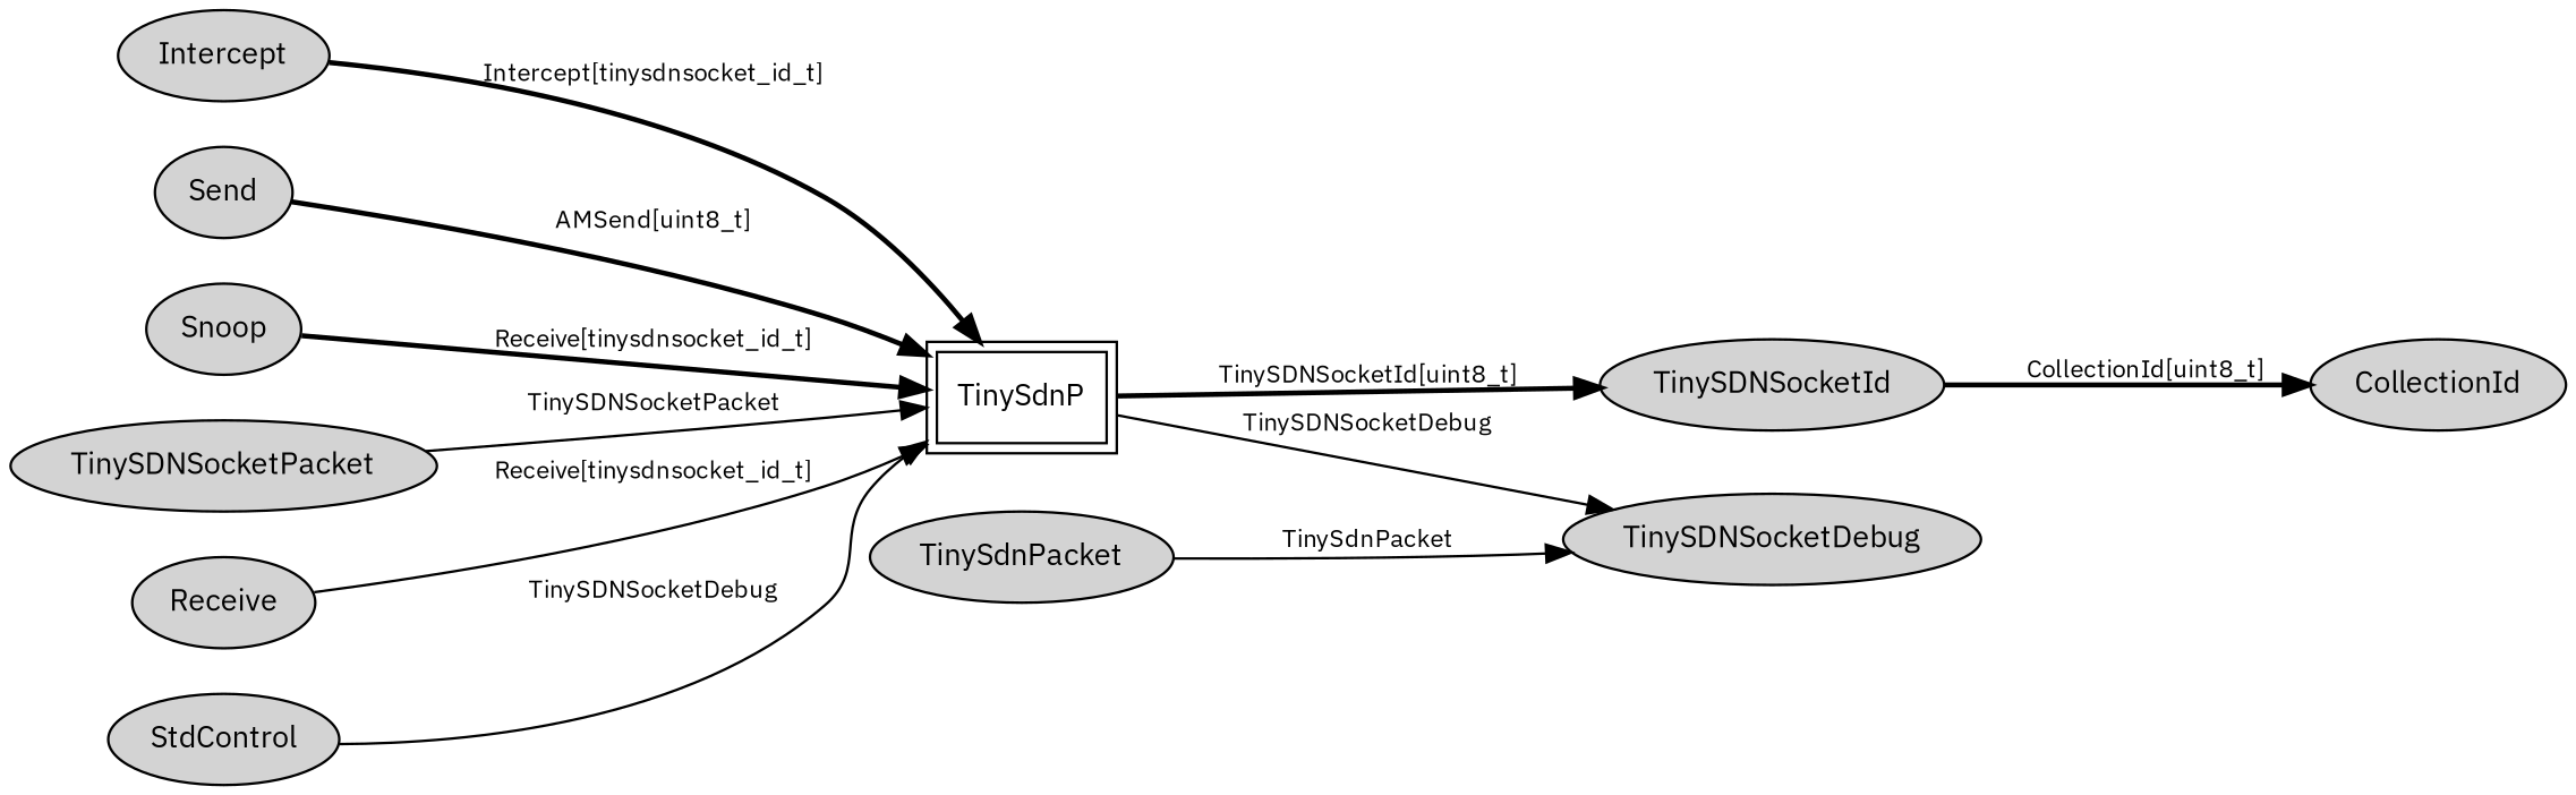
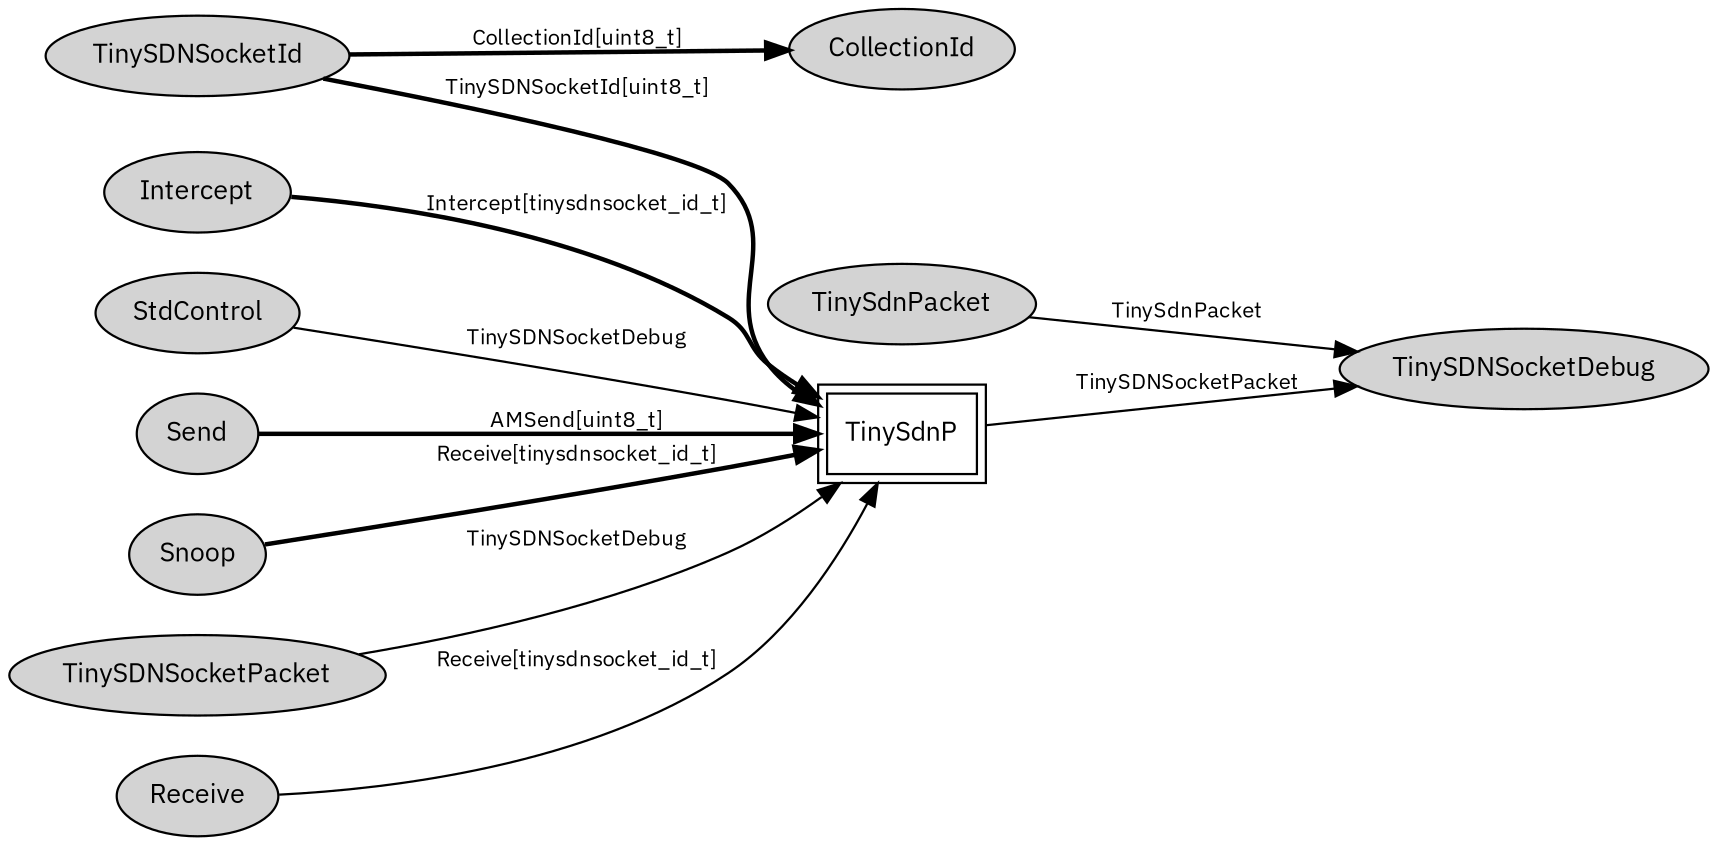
  digraph {
    fontname="IBM Plex Sans"
    rankdir=LR
    node [fontname="IBM Plex Sans" fontsize=12 shape=ellipse style=filled]
    edge [fontname="IBM Plex Sans" fontsize=10 style=bold]
    n1 [label=Intercept]
    TinySdnP [peripheries=2 shape=box style=""]
    n3 [label=TinySDNSocketId]
    n4 [label=TinySDNSocketDebug]
    n5 [label=CollectionId]
    n6 [label=Send]
    n7 [label=Snoop]
    n8 [label=TinySDNSocketPacket]
    n9 [label=Receive]
    n10 [label=TinySdnPacket]
    n11 [label=StdControl]
    n1 -> TinySdnP [label="Intercept[tinysdnsocket_id_t]"]
-   TinySdnP -> n3 [label="TinySDNSocketId[uint8_t]"]
-   TinySdnP -> n4 [label=TinySDNSocketDebug style=""]
+   n3 -> TinySdnP [label="TinySDNSocketId[uint8_t]"]
+   TinySdnP -> n4 [label=TinySDNSocketPacket style=""]
    n3 -> n5 [label="CollectionId[uint8_t]"]
    n6 -> TinySdnP [label="AMSend[uint8_t]"]
    n7 -> TinySdnP [label="Receive[tinysdnsocket_id_t]"]
-   n8 -> TinySdnP [label=TinySDNSocketPacket style=""]
+   n8 -> TinySdnP [label=TinySDNSocketDebug style=""]
    n9 -> TinySdnP [label="Receive[tinysdnsocket_id_t]" style=solid]
    n10 -> n4 [label=TinySdnPacket style=""]
    n11 -> TinySdnP [label=TinySDNSocketDebug style=""]
  }
